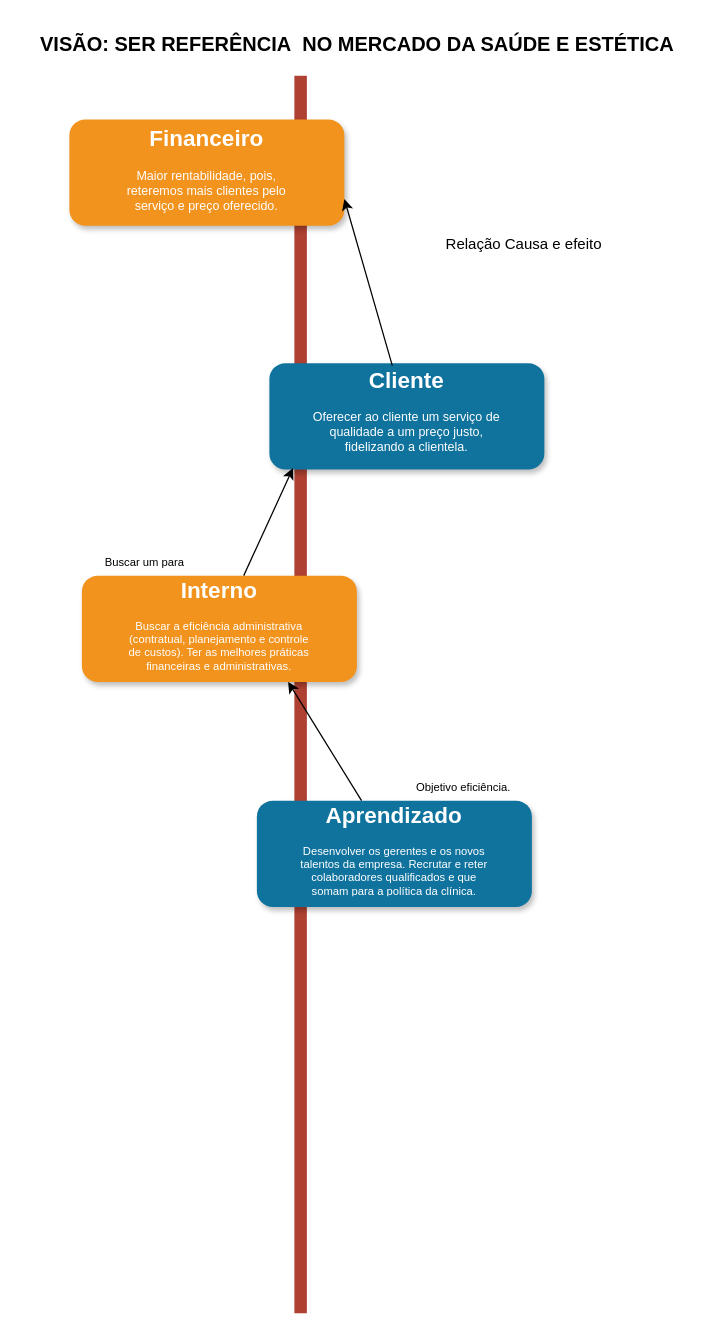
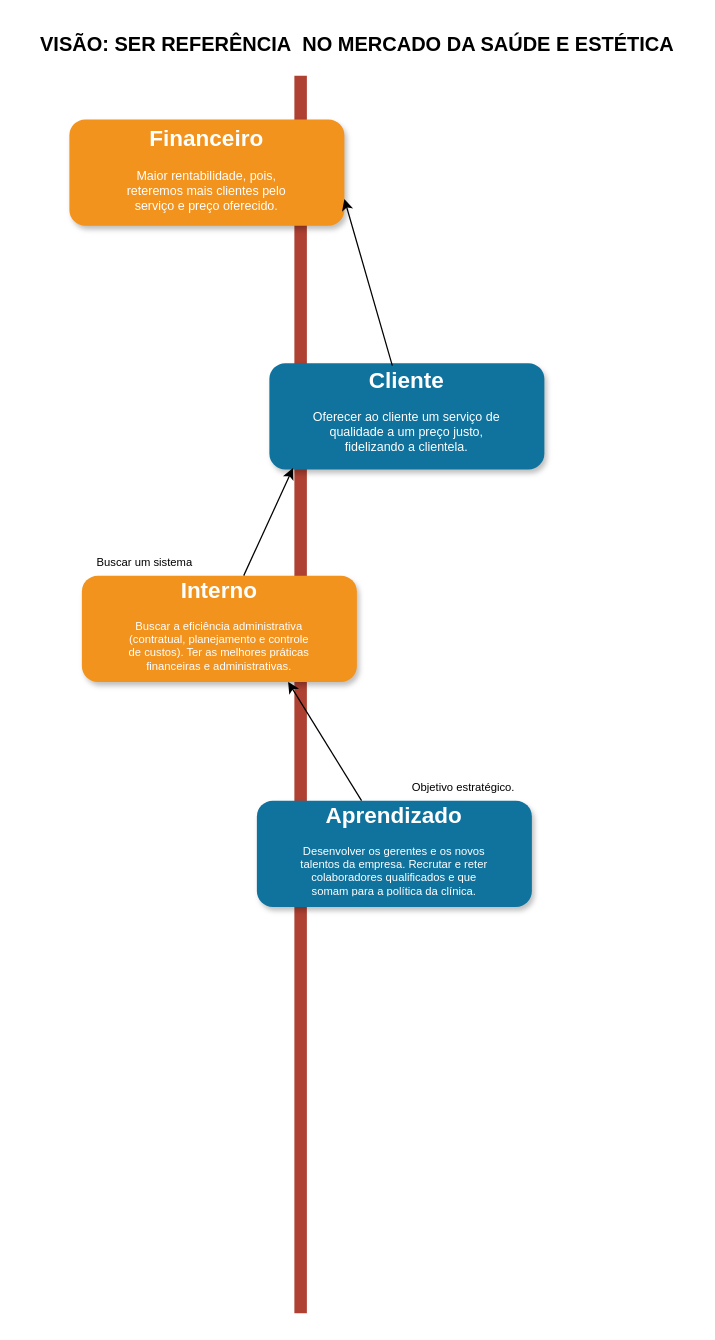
  <mxCell id="0" />
  <mxCell id="1" parent="0" />
  <mxCell id="2" value="" style="line;strokeWidth=10;direction=south;html=1;fillColor=none;fontSize=13;fontColor=#000000;align=center;strokeColor=#AE4132;" parent="1" vertex="1"><mxGeometry x="235" y="60" width="10" height="990" as="geometry" /></mxCell>
  <mxCell id="3" value="" style="rounded=1;whiteSpace=wrap;html=1;strokeColor=none;strokeWidth=1;fillColor=#F2931E;fontSize=13;fontColor=#FFFFFF;align=center;gradientColor=none;gradientDirection=east;verticalAlign=top;shadow=1;" parent="1" vertex="1"><mxGeometry x="55" y="95" width="220" height="85" as="geometry" /></mxCell>
  <mxCell id="4" value="" style="rounded=1;whiteSpace=wrap;html=1;strokeColor=none;strokeWidth=1;fillColor=#10739E;fontSize=13;fontColor=#FFFFFF;align=center;gradientColor=none;gradientDirection=east;verticalAlign=top;shadow=1;" parent="1" vertex="1"><mxGeometry x="215" y="290" width="220" height="85" as="geometry" /></mxCell>
  <mxCell id="5" value="" style="rounded=1;whiteSpace=wrap;html=1;strokeColor=none;strokeWidth=1;fillColor=#F2931E;fontSize=13;fontColor=#FFFFFF;align=center;gradientColor=none;gradientDirection=east;verticalAlign=top;shadow=1;" parent="1" vertex="1"><mxGeometry x="65" y="460" width="220" height="85" as="geometry" /></mxCell>
  <mxCell id="6" value="" style="rounded=1;whiteSpace=wrap;html=1;strokeColor=none;strokeWidth=1;fillColor=#10739E;fontSize=13;fontColor=#FFFFFF;align=center;gradientColor=none;gradientDirection=east;verticalAlign=top;shadow=1;" parent="1" vertex="1"><mxGeometry x="205" y="640" width="220" height="85" as="geometry" /></mxCell>
  <mxCell id="7" value="&lt;h1&gt;Financeiro&lt;/h1&gt;&lt;div&gt;&lt;font style=&quot;font-size: 10px;&quot;&gt;Maior rentabilidade, pois, reteremos mais clientes pelo serviço e preço oferecido.&lt;/font&gt;&lt;/div&gt;" style="text;html=1;spacing=5;spacingTop=-20;whiteSpace=wrap;overflow=hidden;strokeColor=none;strokeWidth=4;fillColor=none;gradientColor=#007FFF;fontSize=9;fontColor=#FFFFFF;align=center;" parent="1" vertex="1"><mxGeometry x="85" y="99" width="160" height="77" as="geometry" /></mxCell>
  <mxCell id="8" value="&lt;h1&gt;Cliente&lt;/h1&gt;&lt;p&gt;&lt;font style=&quot;font-size: 10px;&quot;&gt;Oferecer ao cliente um serviço de qualidade a um preço justo, fidelizando a clientela.&lt;/font&gt;&lt;/p&gt;" style="text;html=1;spacing=5;spacingTop=-20;whiteSpace=wrap;overflow=hidden;strokeColor=none;strokeWidth=4;fillColor=none;gradientColor=#007FFF;fontSize=9;fontColor=#FFFFFF;align=center;" parent="1" vertex="1"><mxGeometry x="245" y="292" width="160" height="81" as="geometry" /></mxCell>
  <mxCell id="9" value="&lt;h1&gt;Interno&lt;/h1&gt;&lt;p&gt;&lt;font style=&quot;font-size: 9px;&quot;&gt;Buscar a eficiência administrativa (contratual, planejamento e controle de custos). Ter as melhores práticas financeiras e administrativas.&lt;/font&gt;&lt;/p&gt;" style="text;html=1;spacing=5;spacingTop=-20;whiteSpace=wrap;overflow=hidden;strokeColor=none;strokeWidth=4;fillColor=none;gradientColor=#007FFF;fontSize=9;fontColor=#FFFFFF;align=center;" parent="1" vertex="1"><mxGeometry x="95" y="460" width="160" height="90" as="geometry" /></mxCell>
  <mxCell id="10" value="&lt;h1&gt;&lt;span style=&quot;background-color: initial;&quot;&gt;Aprendizado&lt;/span&gt;&lt;br&gt;&lt;/h1&gt;&lt;div&gt;Desenvolver os gerentes e os novos talentos da empresa. Recrutar e reter colaboradores qualificados e que somam para a política da clínica.&lt;/div&gt;" style="text;html=1;spacing=5;spacingTop=-20;whiteSpace=wrap;overflow=hidden;strokeColor=none;strokeWidth=4;fillColor=none;gradientColor=#007FFF;fontSize=9;fontColor=#FFFFFF;align=center;" parent="1" vertex="1"><mxGeometry x="235" y="640" width="160" height="77" as="geometry" /></mxCell>
  <mxCell id="11" value="&lt;b&gt;&lt;font style=&quot;font-size: 16px;&quot;&gt;VISÃO: SER REFERÊNCIA&amp;nbsp; NO MERCADO DA SAÚDE E ESTÉTICA&lt;/font&gt;&lt;/b&gt;" style="text;html=1;align=center;verticalAlign=middle;resizable=0;points=[];autosize=1;strokeColor=none;fillColor=none;" vertex="1" parent="1"><mxGeometry x="20" y="20" width="530" height="30" as="geometry" /></mxCell>
- <mxCell id="12" value="Relação Causa e efeito&amp;nbsp;" style="text;html=1;align=center;verticalAlign=middle;resizable=0;points=[];autosize=1;strokeColor=none;fillColor=none;fontSize=12;" vertex="1" parent="1"><mxGeometry x="345" y="180" width="150" height="30" as="geometry" /></mxCell>
  <mxCell id="13" value="" style="endArrow=classic;html=1;rounded=0;fontSize=12;entryX=1;entryY=0.75;entryDx=0;entryDy=0;" edge="1" parent="1" source="8" target="3"><mxGeometry width="50" height="50" relative="1" as="geometry"><mxPoint x="300" y="230" as="sourcePoint" /><mxPoint x="350" y="180" as="targetPoint" /></mxGeometry></mxCell>
  <mxCell id="14" value="" style="endArrow=classic;html=1;rounded=0;fontSize=9;entryX=0.086;entryY=0.988;entryDx=0;entryDy=0;entryPerimeter=0;" edge="1" parent="1" source="5" target="4"><mxGeometry width="50" height="50" relative="1" as="geometry"><mxPoint x="165" y="350" as="sourcePoint" /><mxPoint x="215" y="300" as="targetPoint" /></mxGeometry></mxCell>
  <mxCell id="15" value="" style="endArrow=classic;html=1;rounded=0;fontSize=9;entryX=0.75;entryY=1;entryDx=0;entryDy=0;" edge="1" parent="1" source="6" target="5"><mxGeometry width="50" height="50" relative="1" as="geometry"><mxPoint x="265" y="470" as="sourcePoint" /><mxPoint x="315" y="420" as="targetPoint" /></mxGeometry></mxCell>
- <mxCell id="16" value="Buscar um para" style="text;html=1;align=center;verticalAlign=middle;resizable=0;points=[];autosize=1;strokeColor=none;fillColor=none;fontSize=9;" vertex="1" parent="1"><mxGeometry x="65" y="440" width="100" height="20" as="geometry" /></mxCell>
- <mxCell id="17" value="Objetivo eficiência." style="text;html=1;align=center;verticalAlign=middle;resizable=0;points=[];autosize=1;strokeColor=none;fillColor=none;fontSize=9;" vertex="1" parent="1"><mxGeometry x="315" y="620" width="110" height="20" as="geometry" /></mxCell>
+ <mxCell id="16" value="Buscar um sistema" style="text;html=1;align=center;verticalAlign=middle;resizable=0;points=[];autosize=1;strokeColor=none;fillColor=none;fontSize=9;" vertex="1" parent="1"><mxGeometry x="65" y="440" width="100" height="20" as="geometry" /></mxCell>
+ <mxCell id="17" value="Objetivo estratégico." style="text;html=1;align=center;verticalAlign=middle;resizable=0;points=[];autosize=1;strokeColor=none;fillColor=none;fontSize=9;" vertex="1" parent="1"><mxGeometry x="315" y="620" width="110" height="20" as="geometry" /></mxCell>
